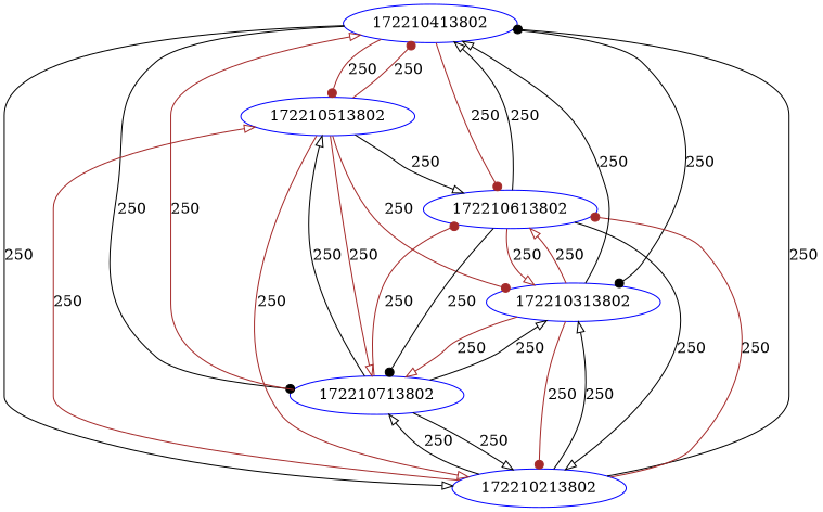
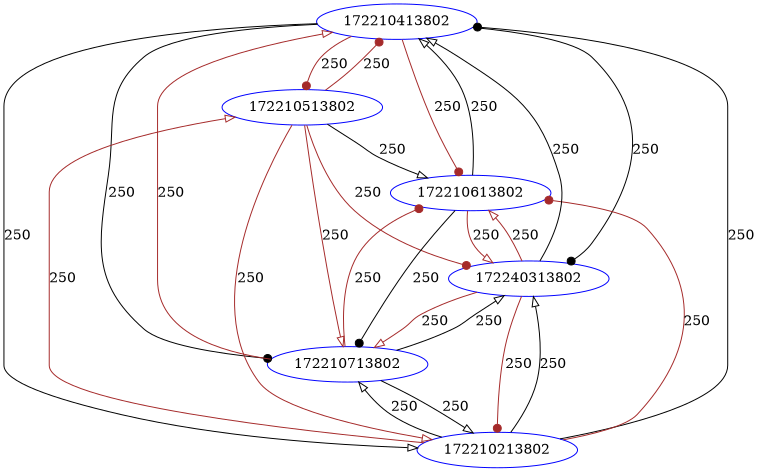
  digraph {
    node [color=blue]
    edge [arrowhead=onormal color=brown]
    172210413802
    172210513802
    172210213802
    172210713802
-   172210313802
+   172210313802 [label=172240313802]
    172210613802
    172210413802 -> 172210513802 [arrowhead=dot label=250]
    172210413802 -> 172210213802 [color=black label=250]
    172210413802 -> 172210713802 [arrowhead=dot color=black label=250]
    172210413802 -> 172210313802 [arrowhead=dot color=black label=250]
    172210413802 -> 172210613802 [arrowhead=dot label=250]
    172210513802 -> 172210413802 [arrowhead=dot label=250]
    172210513802 -> 172210213802 [label=250]
    172210513802 -> 172210713802 [label=250]
    172210513802 -> 172210313802 [arrowhead=dot label=250]
    172210513802 -> 172210613802 [color=black label=250]
    172210213802 -> 172210413802 [arrowhead=dot color=black label=250]
    172210213802 -> 172210513802 [label=250]
    172210213802 -> 172210713802 [color=black label=250]
    172210213802 -> 172210313802 [color=black label=250]
    172210213802 -> 172210613802 [arrowhead=dot label=250]
    172210713802 -> 172210413802 [label=250]
-   172210713802 -> 172210513802 [color=black label=250]
    172210713802 -> 172210213802 [color=black label=250]
    172210713802 -> 172210313802 [color=black label=250]
    172210713802 -> 172210613802 [arrowhead=dot label=250]
    172210313802 -> 172210413802 [color=black label=250]
    172210313802 -> 172210213802 [arrowhead=dot label=250]
    172210313802 -> 172210713802 [label=250]
    172210313802 -> 172210613802 [label=250]
    172210613802 -> 172210413802 [color=black label=250]
-   172210613802 -> 172210213802 [color=black label=250]
    172210613802 -> 172210713802 [arrowhead=dot color=black label=250]
    172210613802 -> 172210313802 [label=250]
  }
